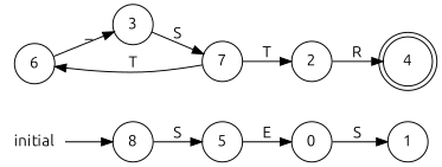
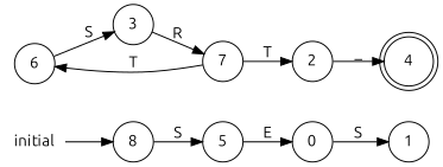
  digraph {
    fontname=Ubuntu
    rankdir=LR
    node [fontname=Ubuntu shape=circle]
    edge [fontname=Ubuntu]
    0
    1
    6
    3
    7
    4 [shape=doublecircle]
    2
    5
    8
    initial [shape=plaintext]
    0 -> 1 [label=S]
-   6 -> 3 [label=_]
-   3 -> 7 [label=S]
+   6 -> 3 [label=S]
+   3 -> 7 [label=R]
    7 -> 6 [label=T]
    7 -> 2 [label=T]
-   2 -> 4 [label=R]
+   2 -> 4 [label=_]
    5 -> 0 [label=E]
    8 -> 5 [label=S]
    initial -> 8
  }
